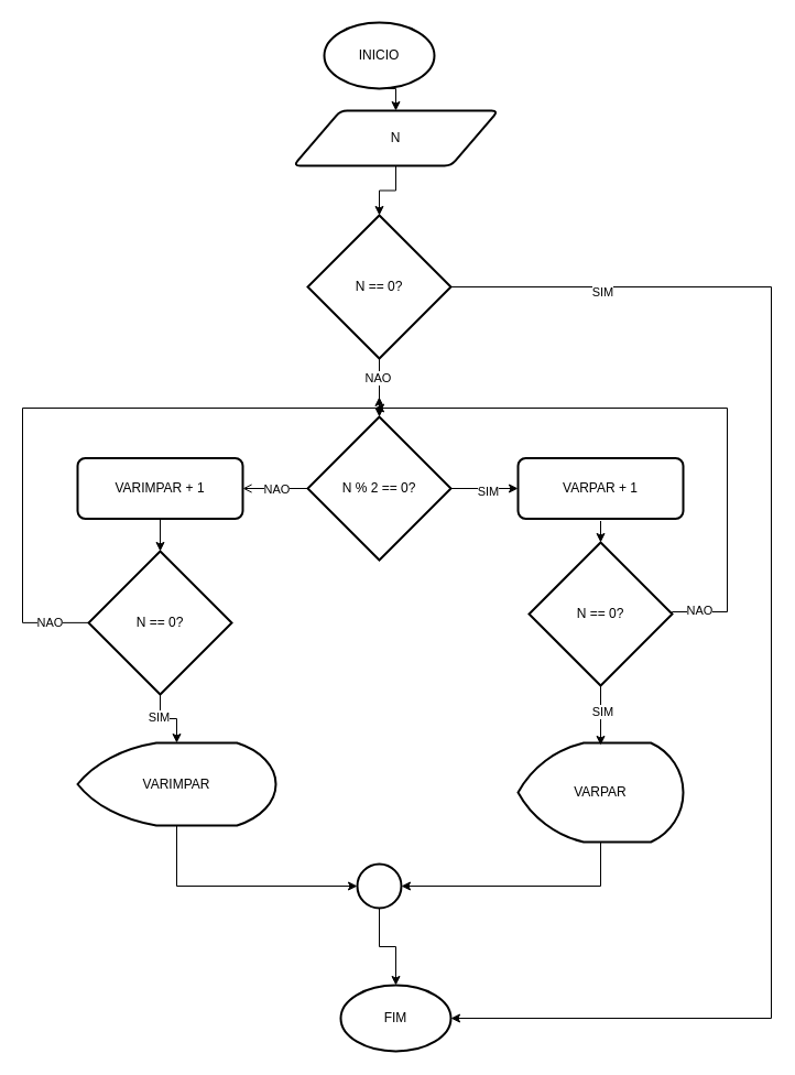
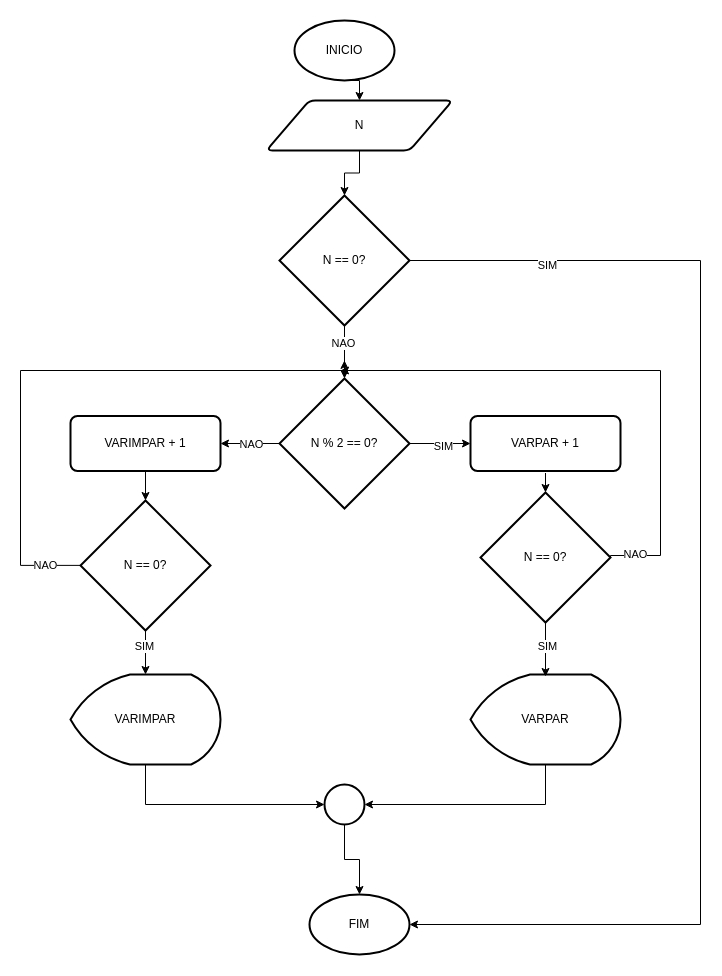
  <mxCell id="0" />
  <mxCell id="1" parent="0" />
  <mxCell id="2" style="edgeStyle=orthogonalEdgeStyle;rounded=0;orthogonalLoop=1;jettySize=auto;html=1;exitX=0.5;exitY=1;exitDx=0;exitDy=0;exitPerimeter=0;entryX=0.5;entryY=0;entryDx=0;entryDy=0;" parent="1" source="3" target="5" edge="1"><mxGeometry relative="1" as="geometry" /></mxCell>
  <mxCell id="3" value="&lt;font style=&quot;vertical-align: inherit;&quot;&gt;&lt;font style=&quot;vertical-align: inherit;&quot;&gt;INICIO&lt;/font&gt;&lt;/font&gt;" style="strokeWidth=2;html=1;shape=mxgraph.flowchart.start_1;whiteSpace=wrap;" parent="1" vertex="1"><mxGeometry x="294" y="20" width="100" height="60" as="geometry" /></mxCell>
  <mxCell id="4" value="&lt;font style=&quot;vertical-align: inherit;&quot;&gt;&lt;font style=&quot;vertical-align: inherit;&quot;&gt;FIM&lt;/font&gt;&lt;/font&gt;" style="strokeWidth=2;html=1;shape=mxgraph.flowchart.start_1;whiteSpace=wrap;" parent="1" vertex="1"><mxGeometry x="309" y="894" width="100" height="60" as="geometry" /></mxCell>
  <mxCell id="5" value="&lt;font style=&quot;vertical-align: inherit;&quot;&gt;&lt;font style=&quot;vertical-align: inherit;&quot;&gt;N&lt;/font&gt;&lt;/font&gt;" style="shape=parallelogram;html=1;strokeWidth=2;perimeter=parallelogramPerimeter;whiteSpace=wrap;rounded=1;arcSize=12;size=0.23;" parent="1" vertex="1"><mxGeometry x="266" y="100" width="186" height="50" as="geometry" /></mxCell>
  <mxCell id="6" style="edgeStyle=orthogonalEdgeStyle;rounded=0;orthogonalLoop=1;jettySize=auto;html=1;exitX=1;exitY=0.5;exitDx=0;exitDy=0;exitPerimeter=0;" parent="1" source="10" target="11" edge="1"><mxGeometry relative="1" as="geometry" /></mxCell>
  <mxCell id="7" value="&lt;font style=&quot;vertical-align: inherit;&quot;&gt;&lt;font style=&quot;vertical-align: inherit;&quot;&gt;SIM&lt;/font&gt;&lt;/font&gt;" style="edgeLabel;html=1;align=center;verticalAlign=middle;resizable=0;points=[];" parent="6" vertex="1" connectable="0"><mxGeometry x="0.084" y="-2" relative="1" as="geometry"><mxPoint as="offset" /></mxGeometry></mxCell>
- <mxCell id="8" style="edgeStyle=orthogonalEdgeStyle;rounded=0;orthogonalLoop=1;jettySize=auto;html=1;exitX=0;exitY=0.5;exitDx=0;exitDy=0;exitPerimeter=0;entryX=1;entryY=0.5;entryDx=0;entryDy=0;endArrow=open;" parent="1" source="10" target="12" edge="1"><mxGeometry relative="1" as="geometry" /></mxCell>
+ <mxCell id="8" style="edgeStyle=orthogonalEdgeStyle;rounded=0;orthogonalLoop=1;jettySize=auto;html=1;exitX=0;exitY=0.5;exitDx=0;exitDy=0;exitPerimeter=0;entryX=1;entryY=0.5;entryDx=0;entryDy=0;" parent="1" source="10" target="12" edge="1"><mxGeometry relative="1" as="geometry" /></mxCell>
  <mxCell id="9" value="&lt;font style=&quot;vertical-align: inherit;&quot;&gt;&lt;font style=&quot;vertical-align: inherit;&quot;&gt;NAO&lt;/font&gt;&lt;/font&gt;" style="edgeLabel;html=1;align=center;verticalAlign=middle;resizable=0;points=[];" parent="8" vertex="1" connectable="0"><mxGeometry x="-0.027" relative="1" as="geometry"><mxPoint as="offset" /></mxGeometry></mxCell>
  <mxCell id="10" value="&lt;font style=&quot;vertical-align: inherit;&quot;&gt;&lt;font style=&quot;vertical-align: inherit;&quot;&gt;&lt;font style=&quot;vertical-align: inherit;&quot;&gt;&lt;font style=&quot;vertical-align: inherit;&quot;&gt;N % 2 == 0?&lt;/font&gt;&lt;/font&gt;&lt;/font&gt;&lt;/font&gt;" style="strokeWidth=2;html=1;shape=mxgraph.flowchart.decision;whiteSpace=wrap;" parent="1" vertex="1"><mxGeometry x="279" y="378" width="130" height="130" as="geometry" /></mxCell>
  <mxCell id="11" value="&lt;font style=&quot;vertical-align: inherit;&quot;&gt;&lt;font style=&quot;vertical-align: inherit;&quot;&gt;&lt;font style=&quot;vertical-align: inherit;&quot;&gt;&lt;font style=&quot;vertical-align: inherit;&quot;&gt;VARPAR + 1&lt;/font&gt;&lt;/font&gt;&lt;/font&gt;&lt;/font&gt;" style="rounded=1;whiteSpace=wrap;html=1;absoluteArcSize=1;arcSize=14;strokeWidth=2;" parent="1" vertex="1"><mxGeometry x="470" y="415.5" width="150" height="55" as="geometry" /></mxCell>
  <mxCell id="12" value="&lt;font style=&quot;vertical-align: inherit;&quot;&gt;&lt;font style=&quot;vertical-align: inherit;&quot;&gt;VARIMPAR + 1&lt;/font&gt;&lt;/font&gt;" style="rounded=1;whiteSpace=wrap;html=1;absoluteArcSize=1;arcSize=14;strokeWidth=2;" parent="1" vertex="1"><mxGeometry x="70" y="415.5" width="150" height="55" as="geometry" /></mxCell>
  <mxCell id="13" value="" style="strokeWidth=2;html=1;shape=mxgraph.flowchart.start_2;whiteSpace=wrap;" parent="1" vertex="1"><mxGeometry x="324" y="784" width="40" height="40" as="geometry" /></mxCell>
  <mxCell id="14" value="&lt;font style=&quot;vertical-align: inherit;&quot;&gt;&lt;font style=&quot;vertical-align: inherit;&quot;&gt;VARPAR&lt;/font&gt;&lt;/font&gt;" style="strokeWidth=2;html=1;shape=mxgraph.flowchart.display;whiteSpace=wrap;" parent="1" vertex="1"><mxGeometry x="470" y="674" width="150" height="90" as="geometry" /></mxCell>
- <mxCell id="15" value="&lt;font style=&quot;vertical-align: inherit;&quot;&gt;&lt;font style=&quot;vertical-align: inherit;&quot;&gt;VARIMPAR&lt;/font&gt;&lt;/font&gt;" style="strokeWidth=2;html=1;shape=mxgraph.flowchart.display;whiteSpace=wrap;" parent="1" vertex="1"><mxGeometry x="70" y="674" width="180" height="75" as="geometry" /></mxCell>
+ <mxCell id="15" value="&lt;font style=&quot;vertical-align: inherit;&quot;&gt;&lt;font style=&quot;vertical-align: inherit;&quot;&gt;VARIMPAR&lt;/font&gt;&lt;/font&gt;" style="strokeWidth=2;html=1;shape=mxgraph.flowchart.display;whiteSpace=wrap;" parent="1" vertex="1"><mxGeometry x="70" y="674" width="150" height="90" as="geometry" /></mxCell>
  <mxCell id="16" style="edgeStyle=orthogonalEdgeStyle;rounded=0;orthogonalLoop=1;jettySize=auto;html=1;exitX=0.5;exitY=1;exitDx=0;exitDy=0;exitPerimeter=0;entryX=1;entryY=0.5;entryDx=0;entryDy=0;entryPerimeter=0;" parent="1" source="14" target="13" edge="1"><mxGeometry relative="1" as="geometry" /></mxCell>
  <mxCell id="17" style="edgeStyle=orthogonalEdgeStyle;rounded=0;orthogonalLoop=1;jettySize=auto;html=1;exitX=0.5;exitY=1;exitDx=0;exitDy=0;exitPerimeter=0;entryX=0;entryY=0.5;entryDx=0;entryDy=0;entryPerimeter=0;" parent="1" source="15" target="13" edge="1"><mxGeometry relative="1" as="geometry" /></mxCell>
  <mxCell id="18" style="edgeStyle=orthogonalEdgeStyle;rounded=0;orthogonalLoop=1;jettySize=auto;html=1;exitX=0.5;exitY=1;exitDx=0;exitDy=0;exitPerimeter=0;entryX=0.5;entryY=0;entryDx=0;entryDy=0;entryPerimeter=0;" parent="1" source="13" target="4" edge="1"><mxGeometry relative="1" as="geometry" /></mxCell>
  <mxCell id="19" value="&lt;font style=&quot;vertical-align: inherit;&quot;&gt;&lt;font style=&quot;vertical-align: inherit;&quot;&gt;&lt;font style=&quot;vertical-align: inherit;&quot;&gt;&lt;font style=&quot;vertical-align: inherit;&quot;&gt;&lt;font style=&quot;vertical-align: inherit;&quot;&gt;&lt;font style=&quot;vertical-align: inherit;&quot;&gt;N == 0?&lt;/font&gt;&lt;/font&gt;&lt;/font&gt;&lt;/font&gt;&lt;/font&gt;&lt;/font&gt;" style="strokeWidth=2;html=1;shape=mxgraph.flowchart.decision;whiteSpace=wrap;" parent="1" vertex="1"><mxGeometry x="279" y="195" width="130" height="130" as="geometry" /></mxCell>
  <mxCell id="20" style="edgeStyle=orthogonalEdgeStyle;rounded=0;orthogonalLoop=1;jettySize=auto;html=1;exitX=0.5;exitY=1;exitDx=0;exitDy=0;exitPerimeter=0;entryX=0.5;entryY=0;entryDx=0;entryDy=0;entryPerimeter=0;" parent="1" source="19" target="10" edge="1"><mxGeometry relative="1" as="geometry" /></mxCell>
  <mxCell id="21" value="&lt;font style=&quot;vertical-align: inherit;&quot;&gt;&lt;font style=&quot;vertical-align: inherit;&quot;&gt;NAO&lt;/font&gt;&lt;/font&gt;" style="edgeLabel;html=1;align=center;verticalAlign=middle;resizable=0;points=[];" vertex="1" connectable="0" parent="20"><mxGeometry x="-0.358" y="-2" relative="1" as="geometry"><mxPoint as="offset" /></mxGeometry></mxCell>
  <mxCell id="22" style="edgeStyle=orthogonalEdgeStyle;rounded=0;orthogonalLoop=1;jettySize=auto;html=1;exitX=0.5;exitY=1;exitDx=0;exitDy=0;entryX=0.5;entryY=0;entryDx=0;entryDy=0;entryPerimeter=0;" parent="1" source="5" target="19" edge="1"><mxGeometry relative="1" as="geometry" /></mxCell>
  <mxCell id="23" style="edgeStyle=orthogonalEdgeStyle;rounded=0;orthogonalLoop=1;jettySize=auto;html=1;exitX=1;exitY=0.5;exitDx=0;exitDy=0;exitPerimeter=0;entryX=1;entryY=0.5;entryDx=0;entryDy=0;entryPerimeter=0;" parent="1" source="19" target="4" edge="1"><mxGeometry relative="1" as="geometry"><Array as="points"><mxPoint x="700" y="260" /><mxPoint x="700" y="924" /></Array></mxGeometry></mxCell>
  <mxCell id="24" value="&lt;font style=&quot;vertical-align: inherit;&quot;&gt;&lt;font style=&quot;vertical-align: inherit;&quot;&gt;SIM&lt;/font&gt;&lt;/font&gt;" style="edgeLabel;html=1;align=center;verticalAlign=middle;resizable=0;points=[];" parent="23" vertex="1" connectable="0"><mxGeometry x="-0.78" y="-4" relative="1" as="geometry"><mxPoint as="offset" /></mxGeometry></mxCell>
  <mxCell id="25" value="&lt;font style=&quot;vertical-align: inherit;&quot;&gt;&lt;font style=&quot;vertical-align: inherit;&quot;&gt;&lt;font style=&quot;vertical-align: inherit;&quot;&gt;&lt;font style=&quot;vertical-align: inherit;&quot;&gt;&lt;font style=&quot;vertical-align: inherit;&quot;&gt;&lt;font style=&quot;vertical-align: inherit;&quot;&gt;N == 0?&lt;/font&gt;&lt;/font&gt;&lt;/font&gt;&lt;/font&gt;&lt;/font&gt;&lt;/font&gt;" style="strokeWidth=2;html=1;shape=mxgraph.flowchart.decision;whiteSpace=wrap;" parent="1" vertex="1"><mxGeometry x="80" y="500" width="130" height="130" as="geometry" /></mxCell>
  <mxCell id="26" style="edgeStyle=orthogonalEdgeStyle;rounded=0;orthogonalLoop=1;jettySize=auto;html=1;exitX=1;exitY=0.5;exitDx=0;exitDy=0;exitPerimeter=0;" parent="1" source="28" edge="1"><mxGeometry relative="1" as="geometry"><mxPoint x="340" y="370" as="targetPoint" /><Array as="points"><mxPoint x="660" y="555" /><mxPoint x="660" y="370" /><mxPoint x="340" y="370" /></Array></mxGeometry></mxCell>
  <mxCell id="27" value="&lt;font style=&quot;vertical-align: inherit;&quot;&gt;&lt;font style=&quot;vertical-align: inherit;&quot;&gt;NAO&lt;/font&gt;&lt;/font&gt;" style="edgeLabel;html=1;align=center;verticalAlign=middle;resizable=0;points=[];" parent="26" vertex="1" connectable="0"><mxGeometry x="-0.907" y="2" relative="1" as="geometry"><mxPoint as="offset" /></mxGeometry></mxCell>
  <mxCell id="28" value="&lt;font style=&quot;vertical-align: inherit;&quot;&gt;&lt;font style=&quot;vertical-align: inherit;&quot;&gt;&lt;font style=&quot;vertical-align: inherit;&quot;&gt;&lt;font style=&quot;vertical-align: inherit;&quot;&gt;&lt;font style=&quot;vertical-align: inherit;&quot;&gt;&lt;font style=&quot;vertical-align: inherit;&quot;&gt;N == 0?&lt;/font&gt;&lt;/font&gt;&lt;/font&gt;&lt;/font&gt;&lt;/font&gt;&lt;/font&gt;" style="strokeWidth=2;html=1;shape=mxgraph.flowchart.decision;whiteSpace=wrap;" parent="1" vertex="1"><mxGeometry x="480" y="492" width="130" height="130" as="geometry" /></mxCell>
  <mxCell id="29" style="edgeStyle=orthogonalEdgeStyle;rounded=0;orthogonalLoop=1;jettySize=auto;html=1;exitX=0;exitY=0.5;exitDx=0;exitDy=0;exitPerimeter=0;" parent="1" edge="1"><mxGeometry relative="1" as="geometry"><mxPoint x="79.88" y="564.88" as="sourcePoint" /><mxPoint x="343.94" y="359.94" as="targetPoint" /><Array as="points"><mxPoint x="20" y="565" /><mxPoint x="20" y="370" /><mxPoint x="344" y="370" /></Array></mxGeometry></mxCell>
  <mxCell id="30" value="&lt;font style=&quot;vertical-align: inherit;&quot;&gt;&lt;font style=&quot;vertical-align: inherit;&quot;&gt;NAO&lt;/font&gt;&lt;/font&gt;" style="edgeLabel;html=1;align=center;verticalAlign=middle;resizable=0;points=[];" parent="29" vertex="1" connectable="0"><mxGeometry x="-0.88" relative="1" as="geometry"><mxPoint as="offset" /></mxGeometry></mxCell>
  <mxCell id="31" style="edgeStyle=orthogonalEdgeStyle;rounded=0;orthogonalLoop=1;jettySize=auto;html=1;exitX=0.5;exitY=1;exitDx=0;exitDy=0;entryX=0.5;entryY=0;entryDx=0;entryDy=0;entryPerimeter=0;" parent="1" source="12" target="25" edge="1"><mxGeometry relative="1" as="geometry" /></mxCell>
  <mxCell id="32" style="edgeStyle=orthogonalEdgeStyle;rounded=0;orthogonalLoop=1;jettySize=auto;html=1;exitX=0.5;exitY=1;exitDx=0;exitDy=0;entryX=0.5;entryY=0;entryDx=0;entryDy=0;entryPerimeter=0;" parent="1" target="28" edge="1"><mxGeometry relative="1" as="geometry"><mxPoint x="545" y="472.5" as="sourcePoint" /></mxGeometry></mxCell>
  <mxCell id="33" style="edgeStyle=orthogonalEdgeStyle;rounded=0;orthogonalLoop=1;jettySize=auto;html=1;exitX=0.5;exitY=1;exitDx=0;exitDy=0;exitPerimeter=0;entryX=0.5;entryY=0;entryDx=0;entryDy=0;entryPerimeter=0;" parent="1" source="25" target="15" edge="1"><mxGeometry relative="1" as="geometry" /></mxCell>
  <mxCell id="34" value="&lt;font style=&quot;vertical-align: inherit;&quot;&gt;&lt;font style=&quot;vertical-align: inherit;&quot;&gt;SIM&lt;/font&gt;&lt;/font&gt;" style="edgeLabel;html=1;align=center;verticalAlign=middle;resizable=0;points=[];" parent="33" vertex="1" connectable="0"><mxGeometry x="-0.324" y="-2" relative="1" as="geometry"><mxPoint as="offset" /></mxGeometry></mxCell>
  <mxCell id="35" style="edgeStyle=orthogonalEdgeStyle;rounded=0;orthogonalLoop=1;jettySize=auto;html=1;exitX=0.5;exitY=1;exitDx=0;exitDy=0;exitPerimeter=0;entryX=0.5;entryY=0;entryDx=0;entryDy=0;entryPerimeter=0;" parent="1" source="28" edge="1"><mxGeometry relative="1" as="geometry"><mxPoint x="545" y="676" as="targetPoint" /></mxGeometry></mxCell>
  <mxCell id="36" value="&lt;font style=&quot;vertical-align: inherit;&quot;&gt;&lt;font style=&quot;vertical-align: inherit;&quot;&gt;SIM&lt;/font&gt;&lt;/font&gt;" style="edgeLabel;html=1;align=center;verticalAlign=middle;resizable=0;points=[];" parent="35" vertex="1" connectable="0"><mxGeometry x="-0.166" y="1" relative="1" as="geometry"><mxPoint as="offset" /></mxGeometry></mxCell>
